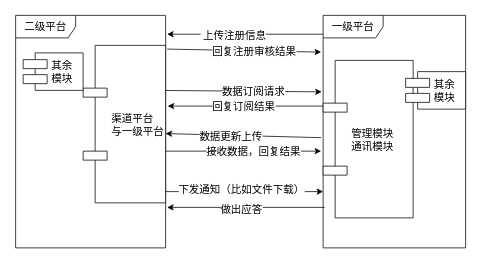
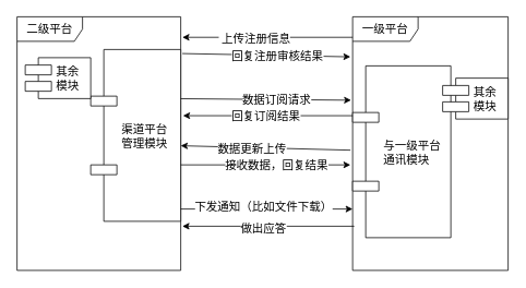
  <mxCell id="0" />
  <mxCell id="1" parent="0" />
  <mxCell id="2" value="&lt;font style=&quot;font-size: 14px&quot;&gt;二级平台&lt;/font&gt;" style="shape=umlFrame;whiteSpace=wrap;html=1;width=80;height=30;" parent="1" vertex="1"><mxGeometry x="20" y="20" width="200" height="310" as="geometry" /></mxCell>
  <mxCell id="3" value="&lt;font style=&quot;font-size: 14px&quot;&gt;一级平台&lt;/font&gt;" style="shape=umlFrame;whiteSpace=wrap;html=1;width=80;height=30;" parent="1" vertex="1"><mxGeometry x="430" y="20" width="190" height="310" as="geometry" /></mxCell>
- <mxCell id="4" value="渠道平台&#10;与一级平台" style="shape=component;align=left;spacingLeft=36;fontSize=14;" parent="1" vertex="1"><mxGeometry x="110" y="60" width="110" height="210" as="geometry" /></mxCell>
- <mxCell id="5" value="管理模块&#10;通讯模块" style="shape=component;align=left;spacingLeft=36;fontSize=14;" parent="1" vertex="1"><mxGeometry x="430" y="80" width="120" height="210" as="geometry" /></mxCell>
+ <mxCell id="4" value="渠道平台&#10;管理模块" style="shape=component;align=left;spacingLeft=36;fontSize=14;" parent="1" vertex="1"><mxGeometry x="110" y="60" width="110" height="210" as="geometry" /></mxCell>
+ <mxCell id="5" value="与一级平台&#10;通讯模块" style="shape=component;align=left;spacingLeft=36;fontSize=14;" parent="1" vertex="1"><mxGeometry x="430" y="80" width="120" height="210" as="geometry" /></mxCell>
  <mxCell id="6" value="" style="endArrow=classic;html=1;fontSize=14;exitX=0;exitY=0.081;exitDx=0;exitDy=0;exitPerimeter=0;entryX=1.01;entryY=0.081;entryDx=0;entryDy=0;entryPerimeter=0;" parent="1" source="3" target="2" edge="1"><mxGeometry width="50" height="50" relative="1" as="geometry"><mxPoint x="440" y="40" as="sourcePoint" /><mxPoint x="240" y="40" as="targetPoint" /></mxGeometry></mxCell>
  <mxCell id="7" value="&amp;nbsp;&lt;span&gt;上传注册信息&lt;/span&gt;" style="text;html=1;resizable=0;points=[];align=center;verticalAlign=middle;labelBackgroundColor=#ffffff;fontSize=14;" parent="6" vertex="1" connectable="0"><mxGeometry x="0.165" y="1" relative="1" as="geometry"><mxPoint as="offset" /></mxGeometry></mxCell>
  <mxCell id="8" value="" style="endArrow=classic;html=1;fontSize=14;exitX=1.01;exitY=0.145;exitDx=0;exitDy=0;exitPerimeter=0;entryX=-0.014;entryY=0.158;entryDx=0;entryDy=0;entryPerimeter=0;" parent="1" source="2" target="3" edge="1"><mxGeometry width="50" height="50" relative="1" as="geometry"><mxPoint x="230" y="60" as="sourcePoint" /><mxPoint x="450" y="60" as="targetPoint" /></mxGeometry></mxCell>
  <mxCell id="9" value="&lt;span&gt;回复注册审核结果&lt;/span&gt;" style="text;html=1;resizable=0;points=[];align=center;verticalAlign=middle;labelBackgroundColor=#ffffff;fontSize=14;" parent="8" vertex="1" connectable="0"><mxGeometry x="0.129" relative="1" as="geometry"><mxPoint as="offset" /></mxGeometry></mxCell>
  <mxCell id="10" value="" style="endArrow=classic;html=1;fontSize=14;exitX=-0.014;exitY=0.526;exitDx=0;exitDy=0;exitPerimeter=0;" parent="1" source="3" target="2" edge="1"><mxGeometry width="50" height="50" relative="1" as="geometry"><mxPoint x="460" y="180" as="sourcePoint" /><mxPoint x="230" y="180" as="targetPoint" /></mxGeometry></mxCell>
  <mxCell id="11" value="&lt;span&gt;数据更新上传&lt;/span&gt;&lt;br&gt;" style="text;html=1;resizable=0;points=[];align=center;verticalAlign=middle;labelBackgroundColor=#ffffff;fontSize=14;" parent="10" vertex="1" connectable="0"><mxGeometry x="0.165" y="1" relative="1" as="geometry"><mxPoint as="offset" /></mxGeometry></mxCell>
  <mxCell id="12" value="" style="endArrow=classic;html=1;fontSize=14;entryX=-0.014;entryY=0.584;entryDx=0;entryDy=0;entryPerimeter=0;" parent="1" target="3" edge="1"><mxGeometry width="50" height="50" relative="1" as="geometry"><mxPoint x="220" y="201" as="sourcePoint" /><mxPoint x="460" y="200" as="targetPoint" /></mxGeometry></mxCell>
  <mxCell id="13" value="&lt;span&gt;接收数据，回复结果&lt;/span&gt;&lt;br&gt;" style="text;html=1;resizable=0;points=[];align=center;verticalAlign=middle;labelBackgroundColor=#ffffff;fontSize=14;" parent="12" vertex="1" connectable="0"><mxGeometry x="0.129" relative="1" as="geometry"><mxPoint as="offset" /></mxGeometry></mxCell>
  <mxCell id="14" value="" style="endArrow=classic;html=1;fontSize=14;entryX=0;entryY=0.758;entryDx=0;entryDy=0;entryPerimeter=0;exitX=1;exitY=0.758;exitDx=0;exitDy=0;exitPerimeter=0;" parent="1" source="2" target="3" edge="1"><mxGeometry width="50" height="50" relative="1" as="geometry"><mxPoint x="225" y="255" as="sourcePoint" /><mxPoint x="470" y="240" as="targetPoint" /></mxGeometry></mxCell>
  <mxCell id="15" value="下发通知（比如文件下载）&lt;br&gt;" style="text;html=1;resizable=0;points=[];align=center;verticalAlign=middle;labelBackgroundColor=#ffffff;fontSize=14;" parent="14" vertex="1" connectable="0"><mxGeometry x="0.129" relative="1" as="geometry"><mxPoint x="-19" y="-3" as="offset" /></mxGeometry></mxCell>
  <mxCell id="16" value="其余&#10;模块" style="shape=component;align=left;spacingLeft=36;fontSize=14;" parent="1" vertex="1"><mxGeometry x="30" y="70" width="80" height="50" as="geometry" /></mxCell>
  <mxCell id="17" value="其余&#10;模块" style="shape=component;align=left;spacingLeft=36;fontSize=14;" parent="1" vertex="1"><mxGeometry x="540" y="95" width="80" height="50" as="geometry" /></mxCell>
  <mxCell id="18" value="" style="endArrow=classic;html=1;fontSize=14;exitX=1;exitY=0.323;exitDx=0;exitDy=0;exitPerimeter=0;entryX=-0.01;entryY=0.329;entryDx=0;entryDy=0;entryPerimeter=0;" parent="1" source="2" target="3" edge="1"><mxGeometry width="50" height="50" relative="1" as="geometry"><mxPoint x="228" y="120" as="sourcePoint" /><mxPoint x="450" y="120" as="targetPoint" /></mxGeometry></mxCell>
  <mxCell id="19" value="数据订阅请求" style="text;html=1;resizable=0;points=[];align=center;verticalAlign=middle;labelBackgroundColor=#ffffff;fontSize=14;" parent="18" vertex="1" connectable="0"><mxGeometry x="0.129" relative="1" as="geometry"><mxPoint as="offset" /></mxGeometry></mxCell>
  <mxCell id="20" value="" style="endArrow=classic;html=1;fontSize=14;" parent="1" edge="1"><mxGeometry width="50" height="50" relative="1" as="geometry"><mxPoint x="432" y="276" as="sourcePoint" /><mxPoint x="222" y="276" as="targetPoint" /></mxGeometry></mxCell>
  <mxCell id="21" value="做出应答" style="text;html=1;resizable=0;points=[];align=center;verticalAlign=middle;labelBackgroundColor=#ffffff;fontSize=14;" parent="20" vertex="1" connectable="0"><mxGeometry x="0.244" y="5" relative="1" as="geometry"><mxPoint x="19" y="-2.5" as="offset" /></mxGeometry></mxCell>
  <mxCell id="22" value="" style="endArrow=classic;html=1;fontSize=14;exitX=0;exitY=0.29;exitDx=0;exitDy=0;exitPerimeter=0;entryX=1.014;entryY=0.39;entryDx=0;entryDy=0;entryPerimeter=0;" parent="1" source="5" target="2" edge="1"><mxGeometry width="50" height="50" relative="1" as="geometry"><mxPoint x="460" y="130" as="sourcePoint" /><mxPoint x="230" y="139" as="targetPoint" /></mxGeometry></mxCell>
  <mxCell id="23" value="回复订阅结果" style="text;html=1;resizable=0;points=[];align=center;verticalAlign=middle;labelBackgroundColor=#ffffff;fontSize=14;" parent="22" vertex="1" connectable="0"><mxGeometry x="0.244" y="5" relative="1" as="geometry"><mxPoint x="22" y="-5" as="offset" /></mxGeometry></mxCell>
